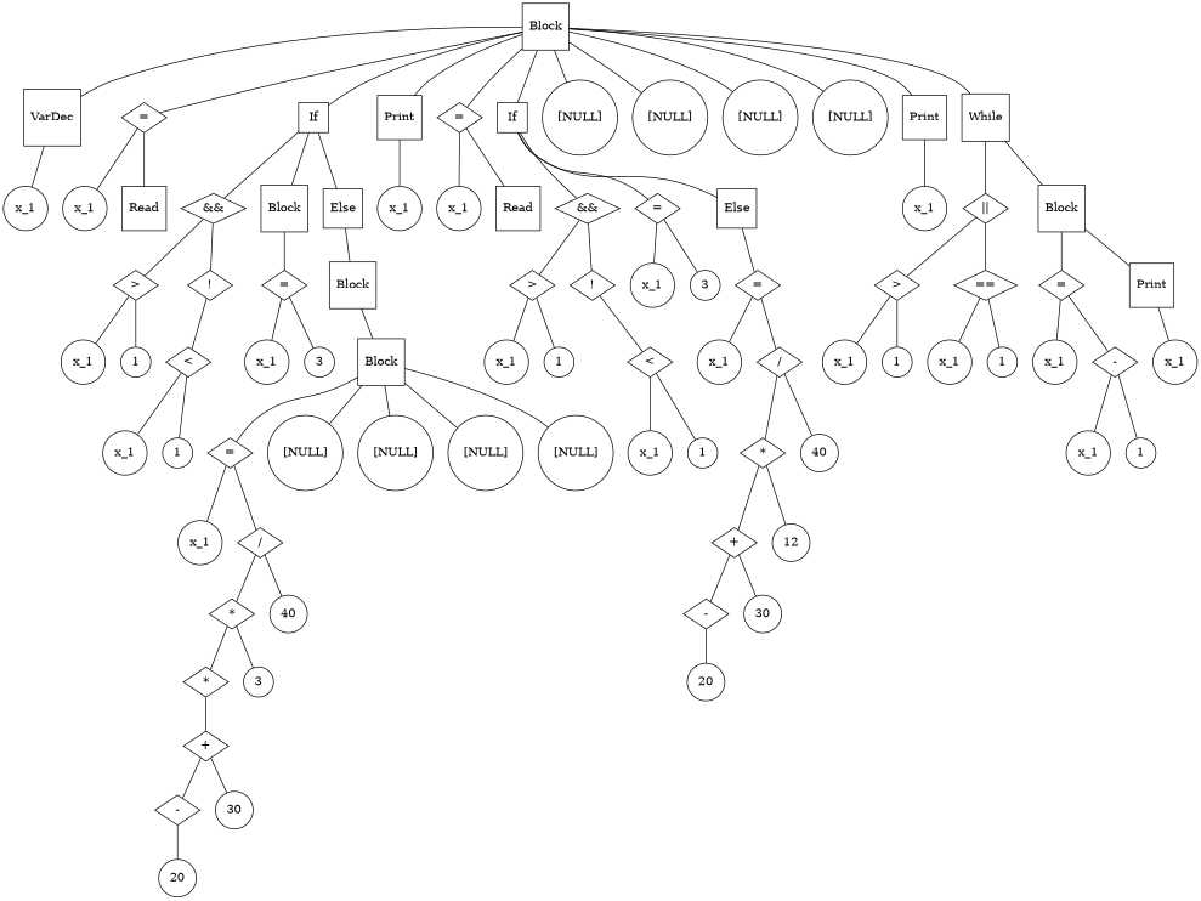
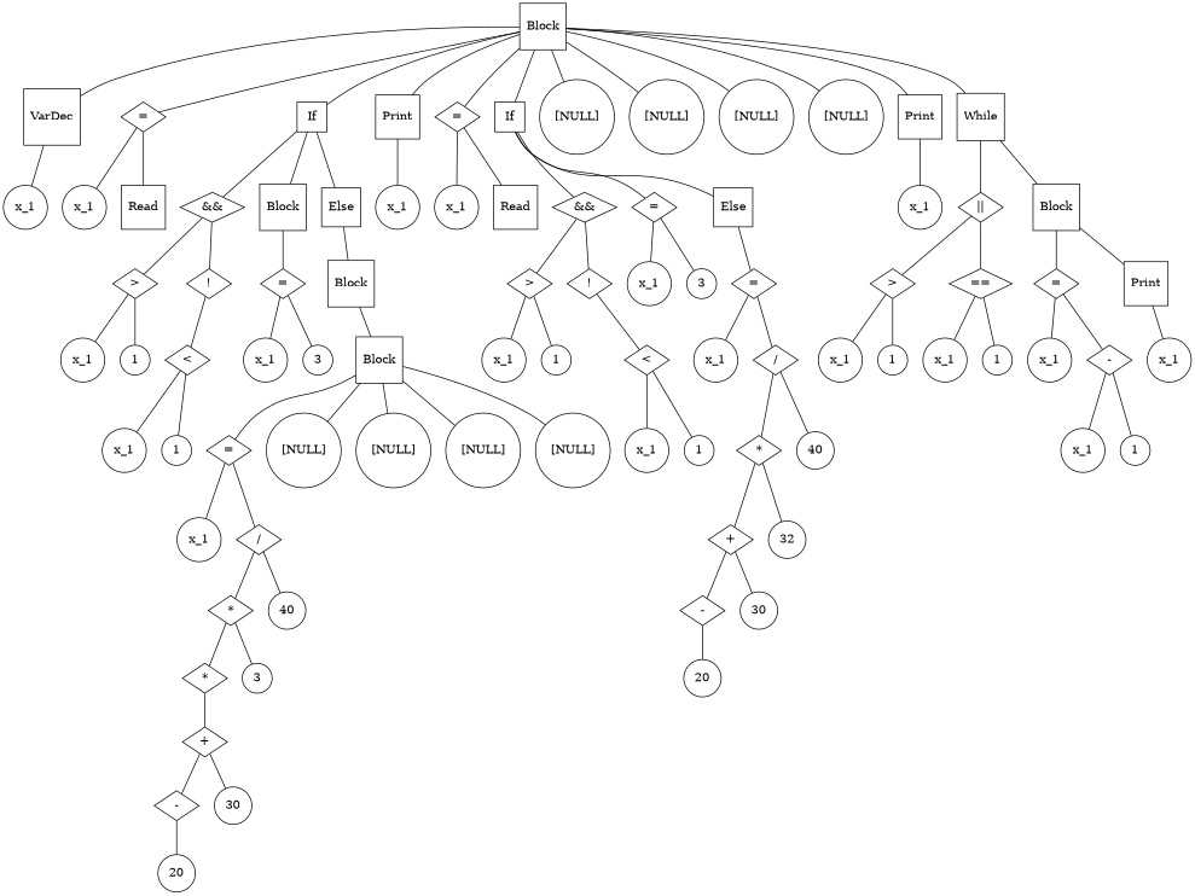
  graph {
    node [shape=circle]
    n1 [label=Block shape=square]
    n2 [label=VarDec shape=square]
    n3 [label="=" shape=diamond]
    n4 [label=If shape=square]
    n5 [label=Print shape=square]
    n6 [label="=" shape=diamond]
    n7 [label=If shape=square]
    n8 [label="[NULL]"]
    n9 [label="[NULL]"]
    n10 [label="[NULL]"]
    n11 [label="[NULL]"]
    n12 [label=Print shape=square]
    n13 [label=While shape=square]
    n14 [label=x_1]
    n15 [label=x_1]
    n16 [label=Read shape=square]
    n17 [label="&&" shape=diamond]
    n18 [label=Block shape=square]
    n19 [label=Else shape=square]
    n20 [label=x_1]
    n21 [label=x_1]
    n22 [label=Read shape=square]
    n23 [label="&&" shape=diamond]
    n24 [label="=" shape=diamond]
    n25 [label=Else shape=square]
    n26 [label=x_1]
    n27 [label="||" shape=diamond]
    n28 [label=Block shape=square]
    n29 [label=">" shape=diamond]
    n30 [label="!" shape=diamond]
    n31 [label="=" shape=diamond]
    n32 [label=Block shape=square]
    n33 [label=x_1]
    n34 [label=1]
    n35 [label="<" shape=diamond]
    n36 [label=x_1]
    n37 [label=1]
    n38 [label=x_1]
    n39 [label=3]
    n40 [label=Block shape=square]
    n41 [label="=" shape=diamond]
    n42 [label="[NULL]"]
    n43 [label="[NULL]"]
    n44 [label="[NULL]"]
    n45 [label="[NULL]"]
    n46 [label=x_1]
    n47 [label="/" shape=diamond]
    n48 [label="*" shape=diamond]
    n49 [label=40]
    n50 [label="-" shape=diamond]
    n51 [label=20]
    n52 [label="+" shape=diamond]
    n53 [label=30]
    n54 [label="*" shape=diamond]
    n55 [label=3]
    n56 [label=">" shape=diamond]
    n57 [label="!" shape=diamond]
    n58 [label=x_1]
    n59 [label=3]
    n60 [label="=" shape=diamond]
    n61 [label=x_1]
    n62 [label=1]
    n63 [label="<" shape=diamond]
    n64 [label=x_1]
    n65 [label=1]
    n66 [label=x_1]
    n67 [label="/" shape=diamond]
    n68 [label="*" shape=diamond]
    n69 [label=40]
    n70 [label="-" shape=diamond]
    n71 [label=20]
    n72 [label="+" shape=diamond]
    n73 [label=30]
-   n74 [label=12]
+   n74 [label=32]
    n75 [label=">" shape=diamond]
    n76 [label="==" shape=diamond]
    n77 [label="=" shape=diamond]
    n78 [label=Print shape=square]
    n79 [label=x_1]
    n80 [label=1]
    n81 [label=x_1]
    n82 [label=1]
    n83 [label=x_1]
    n84 [label="-" shape=diamond]
    n85 [label=x_1]
    n86 [label=x_1]
    n87 [label=1]
    n1 -- n2
    n1 -- n3
    n1 -- n4
    n1 -- n5
    n1 -- n6
    n1 -- n7
    n1 -- n8
    n1 -- n9
    n1 -- n10
    n1 -- n11
    n1 -- n12
    n1 -- n13
    n2 -- n14
    n3 -- n15
    n3 -- n16
    n4 -- n17
    n4 -- n18
    n4 -- n19
    n5 -- n20
    n6 -- n21
    n6 -- n22
    n7 -- n23
    n7 -- n24
    n7 -- n25
    n12 -- n26
    n13 -- n27
    n13 -- n28
    n17 -- n29
    n17 -- n30
    n18 -- n31
    n19 -- n32
    n23 -- n56
    n23 -- n57
    n24 -- n58
    n24 -- n59
    n25 -- n60
    n27 -- n75
    n27 -- n76
    n28 -- n77
    n28 -- n78
    n29 -- n33
    n29 -- n34
    n30 -- n35
    n31 -- n38
    n31 -- n39
    n32 -- n40
    n35 -- n36
    n35 -- n37
    n40 -- n41
    n40 -- n42
    n40 -- n43
    n40 -- n44
    n40 -- n45
    n41 -- n46
    n41 -- n47
    n47 -- n48
    n47 -- n49
    n48 -- n54
    n48 -- n55
    n50 -- n51
    n52 -- n50
    n52 -- n53
    n54 -- n52
    n56 -- n61
    n56 -- n62
    n57 -- n63
    n60 -- n66
    n60 -- n67
    n63 -- n64
    n63 -- n65
    n67 -- n68
    n67 -- n69
    n68 -- n72
    n68 -- n74
    n70 -- n71
    n72 -- n70
    n72 -- n73
    n75 -- n79
    n75 -- n80
    n76 -- n81
    n76 -- n82
    n77 -- n83
    n77 -- n84
    n78 -- n85
    n84 -- n86
    n84 -- n87
  }
